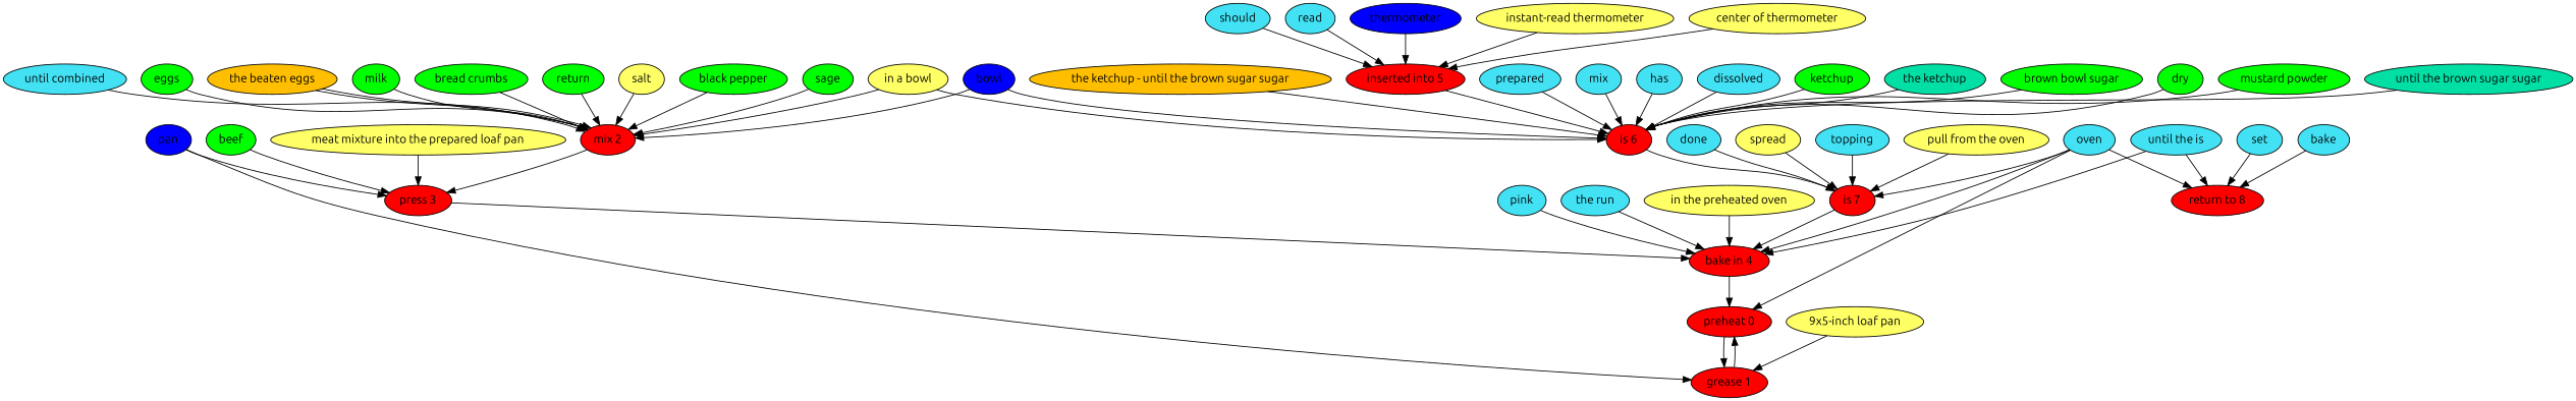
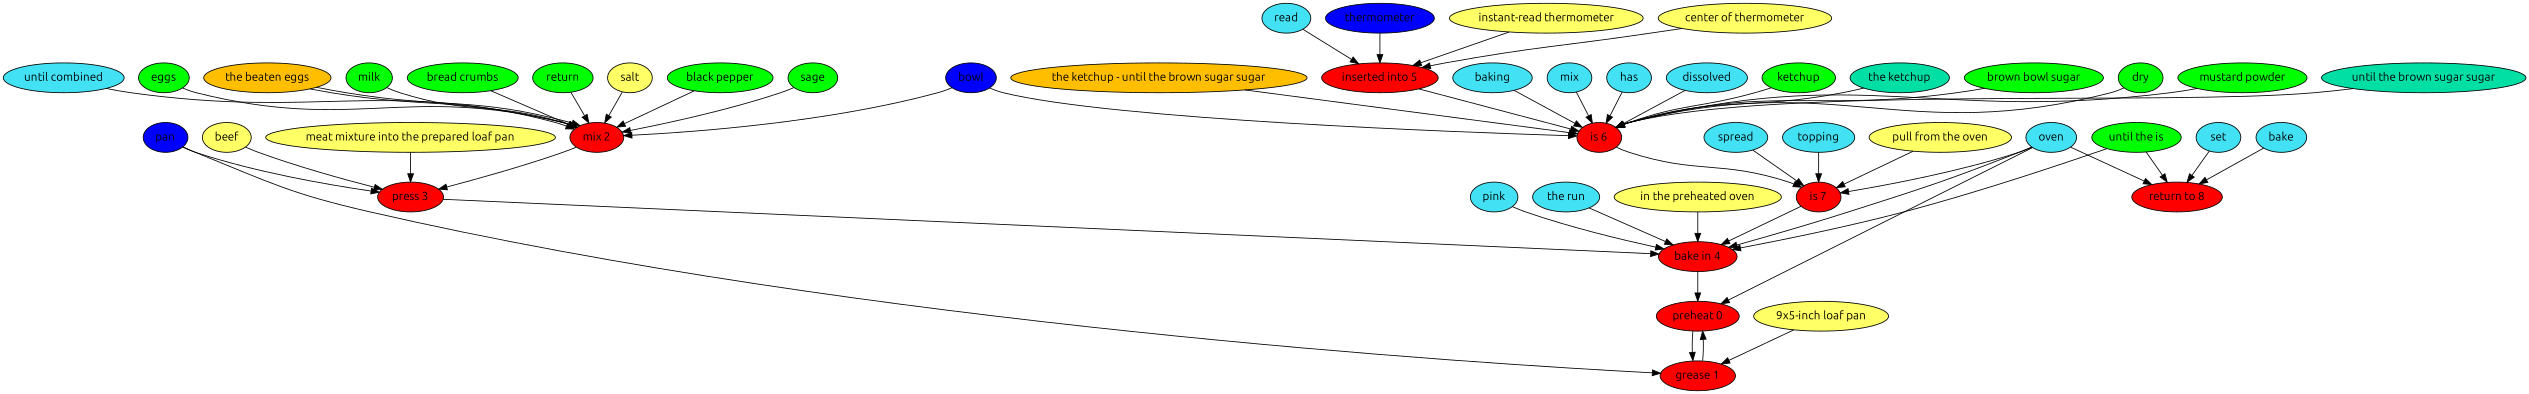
  digraph {
    fontname=Ubuntu
    node [fillcolor="#42e2f4" fontname=Ubuntu style=filled]
    edge [fontname=Ubuntu]
    "preheat 0" [fillcolor=red]
    "grease 1" [fillcolor=red]
    oven
    "bake in 4" [fillcolor=red]
    "is 7" [fillcolor=red]
    "return to 8" [fillcolor=red]
    pan [fillcolor="#0000ff"]
    "press 3" [fillcolor=red]
    "9x5-inch loaf pan" [fillcolor="#ffff66"]
    "mix 2" [fillcolor=red]
    "until combined"
    eggs [fillcolor=green]
    "the beaten eggs" [fillcolor="#FFBF00"]
    milk [fillcolor=green]
    "bread crumbs" [fillcolor=green]
    n16 [fillcolor=green label=return]
    salt [fillcolor="#ffff66"]
    "black pepper" [fillcolor=green]
    sage [fillcolor=green]
    bowl [fillcolor="#0000ff"]
    "is 6" [fillcolor=red]
-   "in a bowl" [fillcolor="#ffff66"]
-   beef [fillcolor=green]
+   beef [fillcolor="#ffff66"]
    "meat mixture into the prepared loaf pan" [fillcolor="#ffff66"]
-   "until the is"
+   "until the is" [fillcolor=green]
    pink
    "the run"
    "in the preheated oven" [fillcolor="#ffff66"]
    "inserted into 5" [fillcolor=red]
-   should
    read
    thermometer [fillcolor="#0000ff"]
    "instant-read thermometer" [fillcolor="#ffff66"]
    "center of thermometer" [fillcolor="#ffff66"]
-   baking [label=prepared]
+   baking
    mix
    has
    dissolved
    ketchup [fillcolor=green]
    "the ketchup" [fillcolor="#01DFA5"]
    n41 [fillcolor=green label="brown bowl sugar"]
    dry [fillcolor=green]
    "mustard powder" [fillcolor=green]
    "until the brown sugar sugar" [fillcolor="#01DFA5"]
    "the ketchup - until the brown sugar sugar" [fillcolor="#FFBF00"]
-   done
-   spread [fillcolor="#ffff66"]
+   spread
    topping
    "pull from the oven" [fillcolor="#ffff66"]
    bake
    set
    "preheat 0" -> "grease 1"
    "grease 1" -> "preheat 0"
    oven -> "preheat 0"
    oven -> "bake in 4"
    oven -> "is 7"
    oven -> "return to 8"
    "bake in 4" -> "preheat 0"
    "is 7" -> "bake in 4"
    pan -> "grease 1"
    pan -> "press 3"
    "press 3" -> "bake in 4"
    "9x5-inch loaf pan" -> "grease 1"
    "mix 2" -> "press 3"
    "until combined" -> "mix 2"
    eggs -> "mix 2"
    "the beaten eggs" -> "mix 2"
    "the beaten eggs" -> "mix 2"
    milk -> "mix 2"
    "bread crumbs" -> "mix 2"
    n16 -> "mix 2"
    salt -> "mix 2"
    "black pepper" -> "mix 2"
    sage -> "mix 2"
    bowl -> "mix 2"
    bowl -> "is 6"
    "is 6" -> "is 7"
-   "in a bowl" -> "mix 2"
-   "in a bowl" -> "is 6"
    beef -> "press 3"
    "meat mixture into the prepared loaf pan" -> "press 3"
    "until the is" -> "bake in 4"
    "until the is" -> "return to 8"
    pink -> "bake in 4"
    "the run" -> "bake in 4"
    "in the preheated oven" -> "bake in 4"
    "inserted into 5" -> "is 6"
-   should -> "inserted into 5"
    read -> "inserted into 5"
    thermometer -> "inserted into 5"
    "instant-read thermometer" -> "inserted into 5"
    "center of thermometer" -> "inserted into 5"
    baking -> "is 6"
    mix -> "is 6"
    has -> "is 6"
    dissolved -> "is 6"
    ketchup -> "is 6"
    "the ketchup" -> "is 6"
    n41 -> "is 6"
    dry -> "is 6"
    "mustard powder" -> "is 6"
    "until the brown sugar sugar" -> "is 6"
    "the ketchup - until the brown sugar sugar" -> "is 6"
-   done -> "is 7"
    spread -> "is 7"
    topping -> "is 7"
    "pull from the oven" -> "is 7"
    bake -> "return to 8"
    set -> "return to 8"
  }
